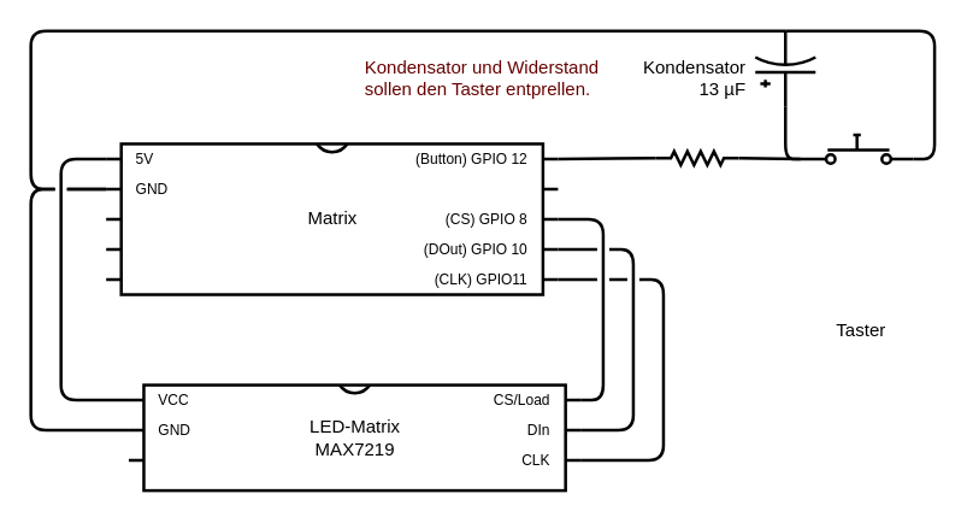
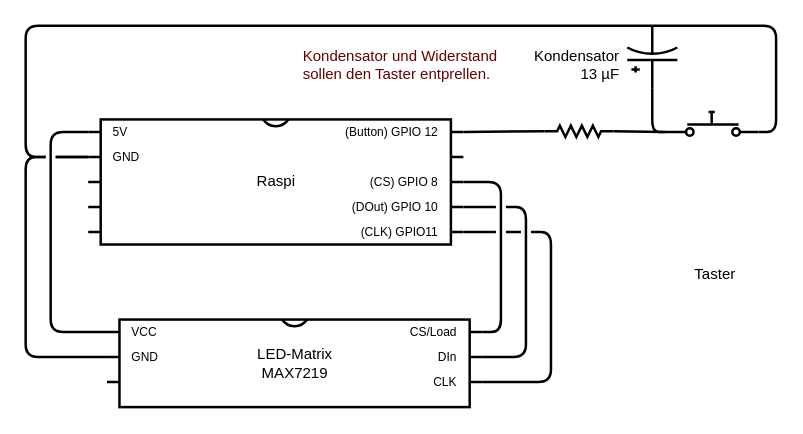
  <mxCell id="0" />
  <mxCell id="1" parent="0" />
  <mxCell id="2" style="edgeStyle=orthogonalEdgeStyle;rounded=0;jumpStyle=gap;orthogonalLoop=1;jettySize=auto;html=1;exitX=1;exitY=0;exitDx=0;exitDy=10;exitPerimeter=0;entryX=0;entryY=0.5;entryDx=0;entryDy=0;entryPerimeter=0;endArrow=none;endFill=0;strokeWidth=2;perimeterSpacing=0;" parent="1" source="3" target="5" edge="1"><mxGeometry relative="1" as="geometry" /></mxCell>
- <mxCell id="3" value="Matrix" style="shadow=0;dashed=0;align=center;fillColor=#ffffff;html=1;strokeWidth=2;shape=mxgraph.electrical.logic_gates.dual_inline_ic;labelNames=5V,GND,,,,(CLK) GPIO11,(DOut) GPIO 10,(CS) GPIO 8,,(Button) GPIO 12;labelCount=10;pinStyle=line;noLabel=0;autosize=0;part=0;pinLabelType=cust;" parent="1" vertex="1"><mxGeometry x="70" y="95" width="300" height="100" as="geometry" /></mxCell>
+ <mxCell id="3" value="Raspi" style="shadow=0;dashed=0;align=center;fillColor=#ffffff;html=1;strokeWidth=2;shape=mxgraph.electrical.logic_gates.dual_inline_ic;labelNames=5V,GND,,,,(CLK) GPIO11,(DOut) GPIO 10,(CS) GPIO 8,,(Button) GPIO 12;labelCount=10;pinStyle=line;noLabel=0;autosize=0;part=0;pinLabelType=cust;" parent="1" vertex="1"><mxGeometry x="70" y="95" width="300" height="100" as="geometry" /></mxCell>
  <mxCell id="4" value="&lt;div&gt;LED-Matrix&lt;/div&gt;&lt;div&gt;MAX7219&lt;br&gt;&lt;/div&gt;" style="shadow=0;dashed=0;align=center;fillColor=#ffffff;html=1;strokeWidth=2;shape=mxgraph.electrical.logic_gates.dual_inline_ic;labelNames=VCC,GND,,CLK,DIn,CS/Load;labelCount=6;pinLabelType=cust;" parent="1" vertex="1"><mxGeometry x="85" y="255" width="300" height="70" as="geometry" /></mxCell>
  <mxCell id="5" value="" style="pointerEvents=1;verticalLabelPosition=bottom;shadow=0;dashed=0;align=center;fillColor=#ffffff;html=1;verticalAlign=top;strokeWidth=2;shape=mxgraph.electrical.resistors.resistor_2;" parent="1" vertex="1"><mxGeometry x="435" y="100" width="55" height="9" as="geometry" /></mxCell>
  <mxCell id="6" value="" style="pointerEvents=1;verticalLabelPosition=bottom;shadow=0;dashed=0;align=center;fillColor=#ffffff;html=1;verticalAlign=top;strokeWidth=2;shape=mxgraph.electrical.electro-mechanical.push_switch_no;" parent="1" vertex="1"><mxGeometry x="531" y="89" width="75" height="19" as="geometry" /></mxCell>
  <mxCell id="7" value="" style="pointerEvents=1;verticalLabelPosition=bottom;shadow=0;dashed=0;align=center;fillColor=#ffffff;html=1;verticalAlign=top;strokeWidth=2;shape=mxgraph.electrical.capacitors.capacitor_3;rotation=-90;" parent="1" vertex="1"><mxGeometry x="496" y="25" width="50" height="40" as="geometry" /></mxCell>
  <mxCell id="8" value="" style="endArrow=none;html=1;strokeColor=#000000;strokeWidth=2;exitX=1;exitY=0;exitDx=0;exitDy=10;exitPerimeter=0;entryX=1;entryY=0;entryDx=0;entryDy=50;entryPerimeter=0;arcSize=20;jumpStyle=gap;" parent="1" source="4" target="3" edge="1"><mxGeometry width="100" relative="1" as="geometry"><mxPoint x="450" y="325" as="sourcePoint" /><mxPoint x="550" y="325" as="targetPoint" /><Array as="points"><mxPoint x="400" y="265" /><mxPoint x="400" y="145" /></Array></mxGeometry></mxCell>
  <mxCell id="9" value="" style="endArrow=none;html=1;strokeColor=#000000;strokeWidth=2;exitX=1;exitY=0;exitDx=0;exitDy=30;exitPerimeter=0;entryX=1;entryY=0;entryDx=0;entryDy=70;entryPerimeter=0;jumpStyle=gap;" parent="1" source="4" target="3" edge="1"><mxGeometry width="100" relative="1" as="geometry"><mxPoint x="440" y="295" as="sourcePoint" /><mxPoint x="540" y="295" as="targetPoint" /><Array as="points"><mxPoint x="420" y="285" /><mxPoint x="420" y="165" /></Array></mxGeometry></mxCell>
  <mxCell id="10" value="" style="endArrow=none;html=1;strokeColor=#000000;strokeWidth=2;jumpStyle=gap;exitX=1;exitY=0;exitDx=0;exitDy=90;exitPerimeter=0;entryX=1;entryY=0;entryDx=0;entryDy=50;entryPerimeter=0;" parent="1" source="3" target="4" edge="1"><mxGeometry width="100" relative="1" as="geometry"><mxPoint x="490" y="275" as="sourcePoint" /><mxPoint x="590" y="275" as="targetPoint" /><Array as="points"><mxPoint x="440" y="185" /><mxPoint x="440" y="305" /></Array></mxGeometry></mxCell>
  <mxCell id="11" value="" style="endArrow=none;html=1;strokeColor=#000000;strokeWidth=2;entryX=0;entryY=0;entryDx=0;entryDy=10;entryPerimeter=0;exitX=0;exitY=0;exitDx=0;exitDy=10;exitPerimeter=0;jumpStyle=gap;" parent="1" source="4" target="3" edge="1"><mxGeometry width="100" relative="1" as="geometry"><mxPoint x="-80" y="135" as="sourcePoint" /><mxPoint x="20" y="135" as="targetPoint" /><Array as="points"><mxPoint x="40" y="265" /><mxPoint x="40" y="105" /></Array></mxGeometry></mxCell>
  <mxCell id="12" value="" style="endArrow=none;html=1;strokeColor=#000000;strokeWidth=2;jumpStyle=gap;entryX=0;entryY=0;entryDx=0;entryDy=30;entryPerimeter=0;exitX=0;exitY=0;exitDx=0;exitDy=30;exitPerimeter=0;" parent="1" source="4" target="3" edge="1"><mxGeometry width="100" relative="1" as="geometry"><mxPoint x="-130" y="125" as="sourcePoint" /><mxPoint x="-30" y="125" as="targetPoint" /><Array as="points"><mxPoint x="20" y="285" /><mxPoint x="20" y="125" /></Array></mxGeometry></mxCell>
  <mxCell id="13" value="" style="endArrow=none;html=1;strokeColor=#000000;strokeWidth=2;exitX=1;exitY=0.84;exitDx=0;exitDy=0;exitPerimeter=0;entryX=1;entryY=0.5;entryDx=0;entryDy=0;entryPerimeter=0;jumpStyle=gap;" parent="1" source="6" target="7" edge="1"><mxGeometry width="100" relative="1" as="geometry"><mxPoint x="640" y="175" as="sourcePoint" /><mxPoint x="740" y="175" as="targetPoint" /><Array as="points"><mxPoint x="620" y="105" /><mxPoint x="620" y="20" /></Array></mxGeometry></mxCell>
  <mxCell id="14" value="" style="endArrow=none;html=1;strokeColor=#000000;strokeWidth=2;entryX=0;entryY=0.84;entryDx=0;entryDy=0;entryPerimeter=0;exitX=1;exitY=0.5;exitDx=0;exitDy=0;exitPerimeter=0;jumpStyle=gap;" parent="1" source="5" target="6" edge="1"><mxGeometry width="100" relative="1" as="geometry"><mxPoint x="520" y="155" as="sourcePoint" /><mxPoint x="620" y="155" as="targetPoint" /></mxGeometry></mxCell>
  <mxCell id="15" value="" style="endArrow=none;html=1;strokeColor=#000000;strokeWidth=2;entryX=0;entryY=0.5;entryDx=0;entryDy=0;entryPerimeter=0;exitX=0;exitY=0.84;exitDx=0;exitDy=0;exitPerimeter=0;jumpStyle=gap;" parent="1" source="6" target="7" edge="1"><mxGeometry width="100" relative="1" as="geometry"><mxPoint x="10" y="435" as="sourcePoint" /><mxPoint x="110" y="435" as="targetPoint" /><Array as="points"><mxPoint x="521" y="105" /></Array></mxGeometry></mxCell>
  <mxCell id="16" value="" style="endArrow=none;html=1;strokeColor=#000000;strokeWidth=2;jumpStyle=gap;entryX=1;entryY=0.5;entryDx=0;entryDy=0;entryPerimeter=0;" parent="1" target="7" edge="1"><mxGeometry width="100" relative="1" as="geometry"><mxPoint x="70" y="125" as="sourcePoint" /><mxPoint x="450" y="25" as="targetPoint" /><Array as="points"><mxPoint x="20" y="125" /><mxPoint x="20" y="20" /></Array></mxGeometry></mxCell>
  <mxCell id="17" value="Taster" style="text;html=1;resizable=0;points=[];autosize=1;align=center;verticalAlign=top;spacingTop=-4;" parent="1" vertex="1"><mxGeometry x="546" y="209" width="50" height="20" as="geometry" /></mxCell>
  <mxCell id="18" value="&lt;div align=&quot;right&quot;&gt;Kondensator&lt;br&gt;&lt;/div&gt;&lt;div&gt;13 µF&lt;/div&gt;" style="text;html=1;resizable=0;points=[];autosize=1;align=right;verticalAlign=top;spacingTop=-4;" parent="1" vertex="1"><mxGeometry x="406" y="35" width="90" height="30" as="geometry" /></mxCell>
  <mxCell id="19" value="&lt;div&gt;Kondensator und Widerstand&lt;/div&gt;&lt;div&gt;sollen den Taster entprellen.&lt;br&gt;&lt;/div&gt;" style="text;html=1;resizable=0;points=[];autosize=1;align=left;verticalAlign=top;spacingTop=-4;fontColor=#660000;" parent="1" vertex="1"><mxGeometry x="240" y="35" width="170" height="30" as="geometry" /></mxCell>
